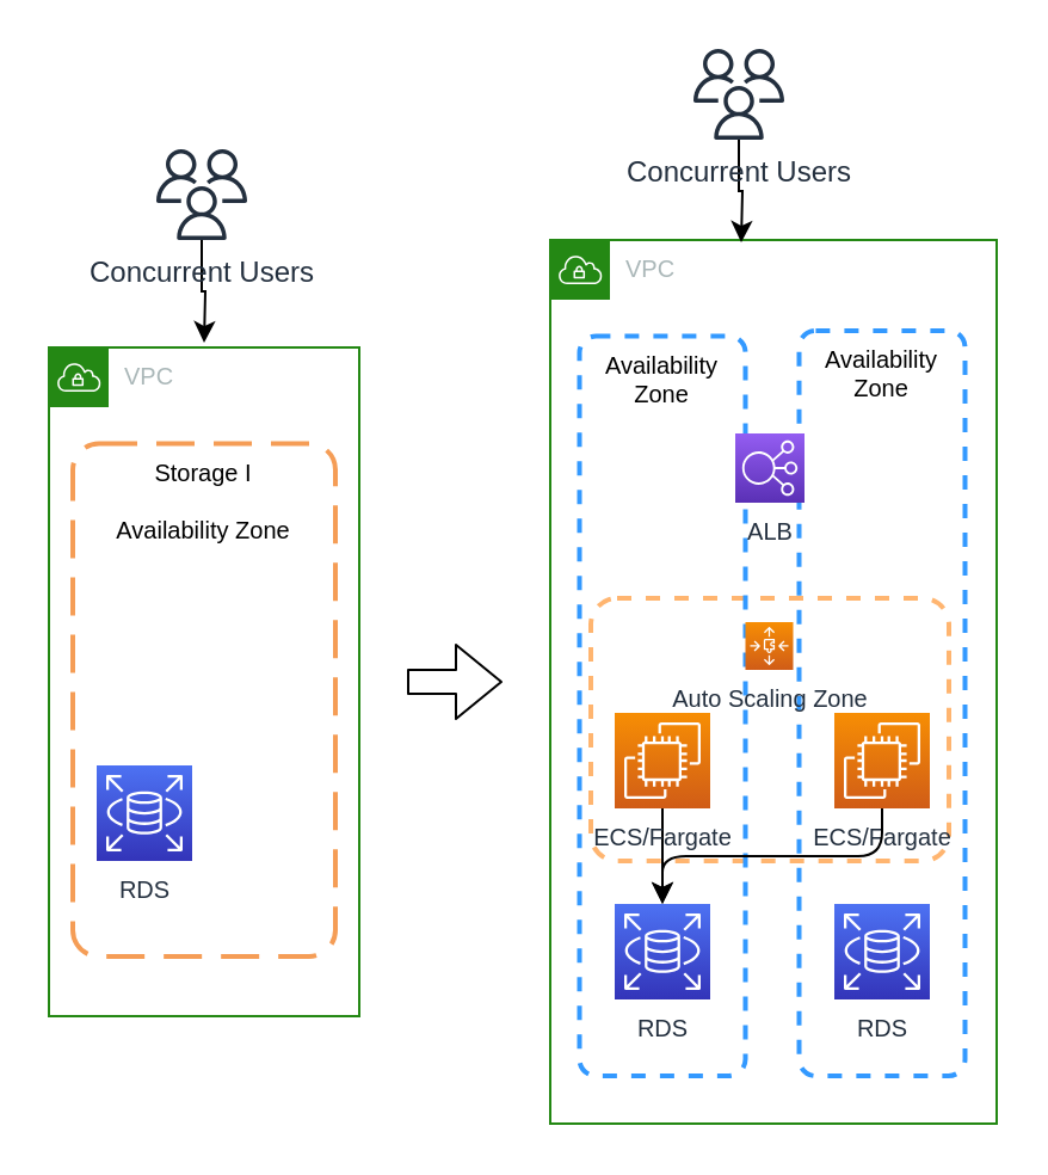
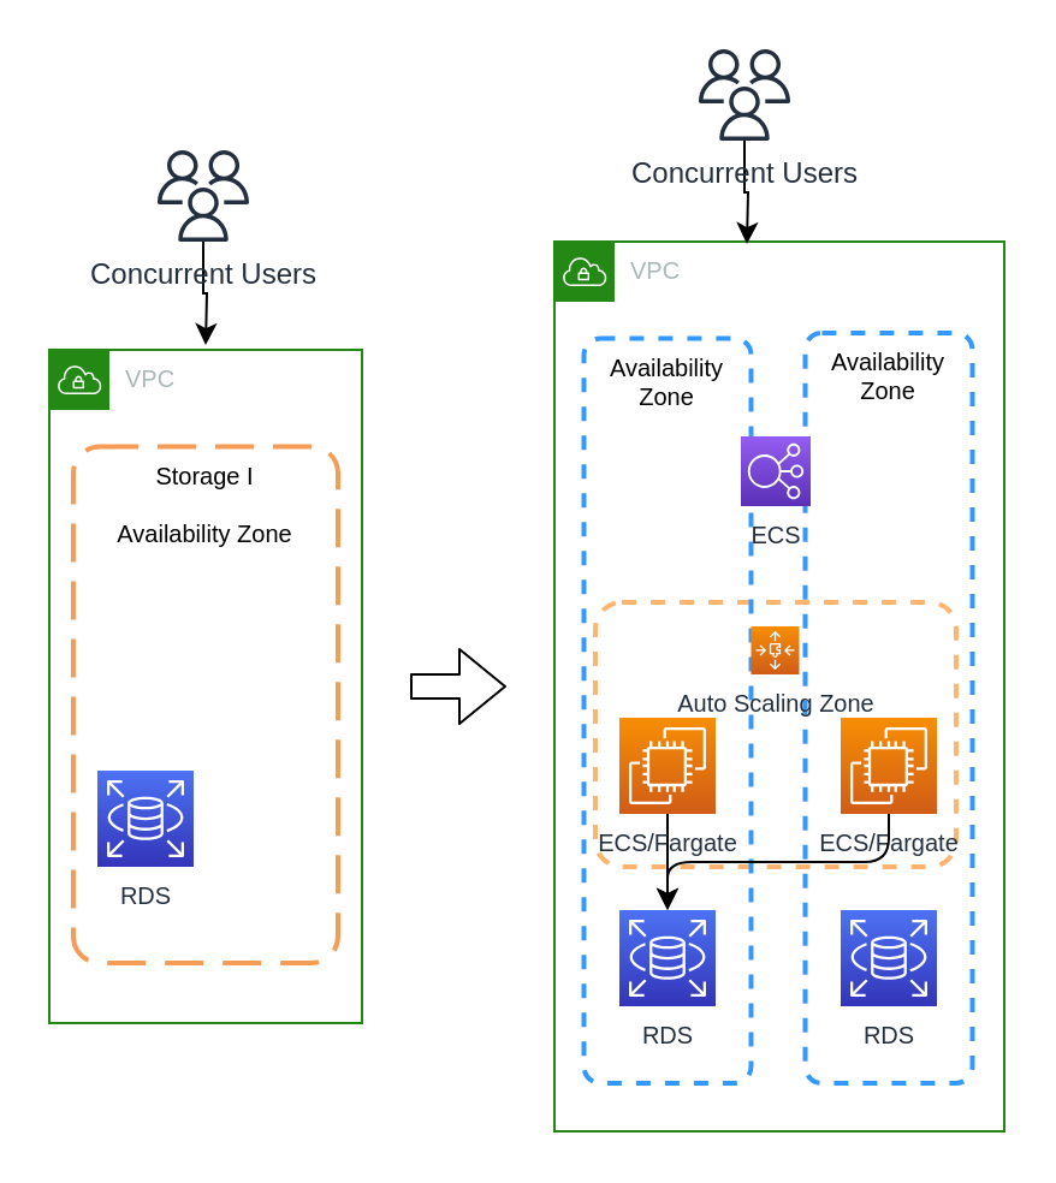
  <mxCell id="0" />
  <mxCell id="1" parent="0" />
  <mxCell id="2" value="VPC" style="points=[[0,0],[0.25,0],[0.5,0],[0.75,0],[1,0],[1,0.25],[1,0.5],[1,0.75],[1,1],[0.75,1],[0.5,1],[0.25,1],[0,1],[0,0.75],[0,0.5],[0,0.25]];outlineConnect=0;gradientColor=none;html=1;whiteSpace=wrap;fontSize=10;fontStyle=0;shape=mxgraph.aws4.group;grIcon=mxgraph.aws4.group_vpc;strokeColor=#248814;fillColor=none;verticalAlign=top;align=left;spacingLeft=30;fontColor=#AAB7B8;dashed=0;" vertex="1" parent="1"><mxGeometry x="20" y="145" width="130" height="280" as="geometry" /></mxCell>
  <mxCell id="3" value="Storage I&#10;&#10;Availability Zone" style="rounded=1;arcSize=10;dashed=1;strokeColor=#F59D56;fillColor=none;gradientColor=none;dashPattern=8 4;strokeWidth=2;verticalAlign=top;fontSize=10;" vertex="1" parent="1"><mxGeometry x="30" y="185.25" width="110" height="214.75" as="geometry" /></mxCell>
  <mxCell id="4" value="RDS" style="points=[[0,0,0],[0.25,0,0],[0.5,0,0],[0.75,0,0],[1,0,0],[0,1,0],[0.25,1,0],[0.5,1,0],[0.75,1,0],[1,1,0],[0,0.25,0],[0,0.5,0],[0,0.75,0],[1,0.25,0],[1,0.5,0],[1,0.75,0]];outlineConnect=0;fontColor=#232F3E;gradientColor=#4D72F3;gradientDirection=north;fillColor=#3334B9;strokeColor=#ffffff;dashed=0;verticalLabelPosition=bottom;verticalAlign=top;align=center;html=1;fontSize=10;fontStyle=0;aspect=fixed;shape=mxgraph.aws4.resourceIcon;resIcon=mxgraph.aws4.rds;" vertex="1" parent="1"><mxGeometry x="40" y="320" width="40" height="40" as="geometry" /></mxCell>
  <mxCell id="5" value="" style="shape=flexArrow;endArrow=classic;html=1;" edge="1" parent="1"><mxGeometry width="50" height="50" relative="1" as="geometry"><mxPoint x="170" y="285" as="sourcePoint" /><mxPoint x="210" y="285" as="targetPoint" /></mxGeometry></mxCell>
  <mxCell id="6" value="Availability &#10;Zone" style="rounded=1;arcSize=10;dashed=1;fillColor=none;gradientColor=none;strokeWidth=2;verticalAlign=top;fontSize=10;strokeColor=#3399FF;" vertex="1" parent="1"><mxGeometry x="334.25" y="138" width="69.5" height="312" as="geometry" /></mxCell>
  <mxCell id="7" value="" style="rounded=1;arcSize=10;dashed=1;fillColor=none;gradientColor=none;strokeWidth=2;fontSize=10;verticalAlign=top;strokeColor=#FFB570;" vertex="1" parent="1"><mxGeometry x="247" y="250" width="150" height="110" as="geometry" /></mxCell>
  <mxCell id="8" value="Availability &#10;Zone" style="rounded=1;arcSize=10;dashed=1;fillColor=none;gradientColor=none;strokeWidth=2;verticalAlign=top;fontSize=10;strokeColor=#3399FF;" vertex="1" parent="1"><mxGeometry x="242.25" y="140.25" width="69.5" height="309.75" as="geometry" /></mxCell>
  <mxCell id="9" value="VPC" style="points=[[0,0],[0.25,0],[0.5,0],[0.75,0],[1,0],[1,0.25],[1,0.5],[1,0.75],[1,1],[0.75,1],[0.5,1],[0.25,1],[0,1],[0,0.75],[0,0.5],[0,0.25]];outlineConnect=0;gradientColor=none;html=1;whiteSpace=wrap;fontSize=10;fontStyle=0;shape=mxgraph.aws4.group;grIcon=mxgraph.aws4.group_vpc;strokeColor=#248814;fillColor=none;verticalAlign=top;align=left;spacingLeft=30;fontColor=#AAB7B8;dashed=0;" vertex="1" parent="1"><mxGeometry x="230" y="100" width="187" height="370" as="geometry" /></mxCell>
  <mxCell id="10" value="" style="edgeStyle=orthogonalEdgeStyle;rounded=0;orthogonalLoop=1;jettySize=auto;html=1;fontSize=10;" edge="1" parent="1" source="11" target="12"><mxGeometry relative="1" as="geometry" /></mxCell>
  <mxCell id="11" value="ECS/Fargate" style="points=[[0,0,0],[0.25,0,0],[0.5,0,0],[0.75,0,0],[1,0,0],[0,1,0],[0.25,1,0],[0.5,1,0],[0.75,1,0],[1,1,0],[0,0.25,0],[0,0.5,0],[0,0.75,0],[1,0.25,0],[1,0.5,0],[1,0.75,0]];outlineConnect=0;fontColor=#232F3E;gradientColor=#F78E04;gradientDirection=north;fillColor=#D05C17;strokeColor=#ffffff;dashed=0;verticalLabelPosition=bottom;verticalAlign=top;align=center;html=1;fontSize=10;fontStyle=0;aspect=fixed;shape=mxgraph.aws4.resourceIcon;resIcon=mxgraph.aws4.ec2;" vertex="1" parent="1"><mxGeometry x="257" y="298" width="40" height="40" as="geometry" /></mxCell>
  <mxCell id="12" value="RDS" style="points=[[0,0,0],[0.25,0,0],[0.5,0,0],[0.75,0,0],[1,0,0],[0,1,0],[0.25,1,0],[0.5,1,0],[0.75,1,0],[1,1,0],[0,0.25,0],[0,0.5,0],[0,0.75,0],[1,0.25,0],[1,0.5,0],[1,0.75,0]];outlineConnect=0;fontColor=#232F3E;gradientColor=#4D72F3;gradientDirection=north;fillColor=#3334B9;strokeColor=#ffffff;dashed=0;verticalLabelPosition=bottom;verticalAlign=top;align=center;html=1;fontSize=10;fontStyle=0;aspect=fixed;shape=mxgraph.aws4.resourceIcon;resIcon=mxgraph.aws4.rds;" vertex="1" parent="1"><mxGeometry x="257" y="378" width="40" height="40" as="geometry" /></mxCell>
  <mxCell id="13" value="ECS/Fargate" style="points=[[0,0,0],[0.25,0,0],[0.5,0,0],[0.75,0,0],[1,0,0],[0,1,0],[0.25,1,0],[0.5,1,0],[0.75,1,0],[1,1,0],[0,0.25,0],[0,0.5,0],[0,0.75,0],[1,0.25,0],[1,0.5,0],[1,0.75,0]];outlineConnect=0;fontColor=#232F3E;gradientColor=#F78E04;gradientDirection=north;fillColor=#D05C17;strokeColor=#ffffff;dashed=0;verticalLabelPosition=bottom;verticalAlign=top;align=center;html=1;fontSize=10;fontStyle=0;aspect=fixed;shape=mxgraph.aws4.resourceIcon;resIcon=mxgraph.aws4.ec2;" vertex="1" parent="1"><mxGeometry x="349" y="298" width="40" height="40" as="geometry" /></mxCell>
  <mxCell id="14" value="RDS" style="points=[[0,0,0],[0.25,0,0],[0.5,0,0],[0.75,0,0],[1,0,0],[0,1,0],[0.25,1,0],[0.5,1,0],[0.75,1,0],[1,1,0],[0,0.25,0],[0,0.5,0],[0,0.75,0],[1,0.25,0],[1,0.5,0],[1,0.75,0]];outlineConnect=0;fontColor=#232F3E;gradientColor=#4D72F3;gradientDirection=north;fillColor=#3334B9;strokeColor=#ffffff;dashed=0;verticalLabelPosition=bottom;verticalAlign=top;align=center;html=1;fontSize=10;fontStyle=0;aspect=fixed;shape=mxgraph.aws4.resourceIcon;resIcon=mxgraph.aws4.rds;" vertex="1" parent="1"><mxGeometry x="349" y="378" width="40" height="40" as="geometry" /></mxCell>
- <mxCell id="15" value="ALB" style="points=[[0,0,0],[0.25,0,0],[0.5,0,0],[0.75,0,0],[1,0,0],[0,1,0],[0.25,1,0],[0.5,1,0],[0.75,1,0],[1,1,0],[0,0.25,0],[0,0.5,0],[0,0.75,0],[1,0.25,0],[1,0.5,0],[1,0.75,0]];outlineConnect=0;fontColor=#232F3E;gradientColor=#945DF2;gradientDirection=north;fillColor=#5A30B5;strokeColor=#ffffff;dashed=0;verticalLabelPosition=bottom;verticalAlign=top;align=center;html=1;fontSize=10;fontStyle=0;aspect=fixed;shape=mxgraph.aws4.resourceIcon;resIcon=mxgraph.aws4.elastic_load_balancing;" vertex="1" parent="1"><mxGeometry x="307.5" y="181" width="29" height="29" as="geometry" /></mxCell>
+ <mxCell id="15" value="ECS" style="points=[[0,0,0],[0.25,0,0],[0.5,0,0],[0.75,0,0],[1,0,0],[0,1,0],[0.25,1,0],[0.5,1,0],[0.75,1,0],[1,1,0],[0,0.25,0],[0,0.5,0],[0,0.75,0],[1,0.25,0],[1,0.5,0],[1,0.75,0]];outlineConnect=0;fontColor=#232F3E;gradientColor=#945DF2;gradientDirection=north;fillColor=#5A30B5;strokeColor=#ffffff;dashed=0;verticalLabelPosition=bottom;verticalAlign=top;align=center;html=1;fontSize=10;fontStyle=0;aspect=fixed;shape=mxgraph.aws4.resourceIcon;resIcon=mxgraph.aws4.elastic_load_balancing;" vertex="1" parent="1"><mxGeometry x="307.5" y="181" width="29" height="29" as="geometry" /></mxCell>
  <mxCell id="16" value="Auto Scaling Zone" style="points=[[0,0,0],[0.25,0,0],[0.5,0,0],[0.75,0,0],[1,0,0],[0,1,0],[0.25,1,0],[0.5,1,0],[0.75,1,0],[1,1,0],[0,0.25,0],[0,0.5,0],[0,0.75,0],[1,0.25,0],[1,0.5,0],[1,0.75,0]];outlineConnect=0;fontColor=#232F3E;gradientColor=#F78E04;gradientDirection=north;fillColor=#D05C17;strokeColor=#ffffff;dashed=0;verticalLabelPosition=bottom;verticalAlign=top;align=center;html=1;fontSize=10;fontStyle=0;aspect=fixed;shape=mxgraph.aws4.resourceIcon;resIcon=mxgraph.aws4.auto_scaling3;" vertex="1" parent="1"><mxGeometry x="311.75" y="260" width="20" height="20" as="geometry" /></mxCell>
  <mxCell id="17" value="" style="edgeStyle=elbowEdgeStyle;elbow=vertical;endArrow=classic;html=1;fontSize=10;exitX=0.5;exitY=1;exitDx=0;exitDy=0;exitPerimeter=0;entryX=0.5;entryY=0;entryDx=0;entryDy=0;entryPerimeter=0;" edge="1" parent="1" source="13" target="12"><mxGeometry width="50" height="50" relative="1" as="geometry"><mxPoint x="357" y="280" as="sourcePoint" /><mxPoint x="407" y="230" as="targetPoint" /></mxGeometry></mxCell>
  <mxCell id="18" value="" style="edgeStyle=orthogonalEdgeStyle;rounded=0;orthogonalLoop=1;jettySize=auto;html=1;" edge="1" parent="1" source="19"><mxGeometry relative="1" as="geometry"><mxPoint x="85" y="143" as="targetPoint" /></mxGeometry></mxCell>
  <mxCell id="19" value="Concurrent Users" style="outlineConnect=0;fontColor=#232F3E;gradientColor=none;fillColor=#232F3E;strokeColor=none;dashed=0;verticalLabelPosition=bottom;verticalAlign=top;align=center;html=1;fontSize=12;fontStyle=0;aspect=fixed;pointerEvents=1;shape=mxgraph.aws4.users;" vertex="1" parent="1"><mxGeometry x="65" y="62" width="38" height="38" as="geometry" /></mxCell>
  <mxCell id="20" value="" style="edgeStyle=orthogonalEdgeStyle;rounded=0;orthogonalLoop=1;jettySize=auto;html=1;" edge="1" parent="1" source="21"><mxGeometry relative="1" as="geometry"><mxPoint x="310" y="101" as="targetPoint" /></mxGeometry></mxCell>
  <mxCell id="21" value="Concurrent Users" style="outlineConnect=0;fontColor=#232F3E;gradientColor=none;fillColor=#232F3E;strokeColor=none;dashed=0;verticalLabelPosition=bottom;verticalAlign=top;align=center;html=1;fontSize=12;fontStyle=0;aspect=fixed;pointerEvents=1;shape=mxgraph.aws4.users;" vertex="1" parent="1"><mxGeometry x="290" y="20" width="38" height="38" as="geometry" /></mxCell>
